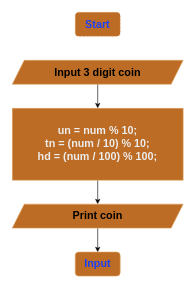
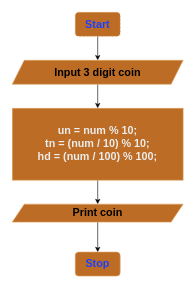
  <mxCell id="0" />
  <mxCell id="1" parent="0" />
+ <mxCell id="2" value="" style="edgeStyle=orthogonalEdgeStyle;rounded=0;orthogonalLoop=1;jettySize=auto;html=1;" edge="1" parent="1" source="3" target="7"><mxGeometry relative="1" as="geometry" /></mxCell>
  <mxCell id="3" value="&lt;font style=&quot;font-size: 18px; color: light-dark(rgb(26, 64, 255), rgb(0, 0, 0));&quot;&gt;&lt;b&gt;Start&lt;/b&gt;&lt;/font&gt;" style="rounded=1;whiteSpace=wrap;html=1;labelBackgroundColor=none;fillColor=#BC6C25;strokeColor=#DDA15E;fontColor=#FEFAE0;dashed=1;" vertex="1" parent="1"><mxGeometry x="125" y="20" width="75" height="40" as="geometry" /></mxCell>
  <mxCell id="4" value="" style="edgeStyle=orthogonalEdgeStyle;rounded=0;orthogonalLoop=1;jettySize=auto;html=1;" edge="1" parent="1" source="5" target="9"><mxGeometry relative="1" as="geometry" /></mxCell>
  <mxCell id="5" value="&lt;div&gt;&lt;font color=&quot;#ededed&quot;&gt;&lt;span style=&quot;font-size: 18px;&quot;&gt;&lt;b&gt;un = num % 10;&lt;/b&gt;&lt;/span&gt;&lt;/font&gt;&lt;/div&gt;&lt;div&gt;&lt;font color=&quot;#ededed&quot;&gt;&lt;span style=&quot;font-size: 18px;&quot;&gt;&lt;b&gt;tn = (num / 10) % 10;&lt;/b&gt;&lt;/span&gt;&lt;/font&gt;&lt;/div&gt;&lt;div&gt;&lt;font color=&quot;#ededed&quot;&gt;&lt;span style=&quot;font-size: 18px;&quot;&gt;&lt;b&gt;hd = (num / 100) % 100;&lt;/b&gt;&lt;/span&gt;&lt;/font&gt;&lt;/div&gt;" style="rounded=0;whiteSpace=wrap;html=1;strokeColor=#DDA15E;fontColor=#FEFAE0;fillColor=#BC6C25;labelBackgroundColor=none;" vertex="1" parent="1"><mxGeometry x="20" y="180" width="285" height="120" as="geometry" /></mxCell>
  <mxCell id="6" value="" style="edgeStyle=orthogonalEdgeStyle;rounded=0;orthogonalLoop=1;jettySize=auto;html=1;" edge="1" parent="1" source="7" target="5"><mxGeometry relative="1" as="geometry" /></mxCell>
  <mxCell id="7" value="&lt;b style=&quot;color: rgb(0, 0, 0); font-size: 18px;&quot;&gt;Input 3 digit coin&lt;/b&gt;" style="shape=parallelogram;perimeter=parallelogramPerimeter;whiteSpace=wrap;html=1;fixedSize=1;labelBackgroundColor=none;fillColor=#BC6C25;strokeColor=#DDA15E;fontColor=#FEFAE0;" vertex="1" parent="1"><mxGeometry x="20" y="100" width="285" height="40" as="geometry" /></mxCell>
  <mxCell id="8" value="" style="edgeStyle=orthogonalEdgeStyle;rounded=0;orthogonalLoop=1;jettySize=auto;html=1;" edge="1" parent="1" source="9" target="10"><mxGeometry relative="1" as="geometry" /></mxCell>
- <mxCell id="9" value="&lt;b style=&quot;color: rgb(0, 0, 0); font-size: 18px;&quot;&gt;Print coin&lt;/b&gt;" style="shape=parallelogram;perimeter=parallelogramPerimeter;whiteSpace=wrap;html=1;fixedSize=1;labelBackgroundColor=none;fillColor=#BC6C25;strokeColor=#DDA15E;fontColor=#FEFAE0;" vertex="1" parent="1"><mxGeometry x="20" y="340" width="285" height="40" as="geometry" /></mxCell>
- <mxCell id="10" value="&lt;font style=&quot;font-size: 18px; color: light-dark(rgb(26, 64, 255), rgb(0, 0, 0));&quot;&gt;&lt;b&gt;Input&lt;/b&gt;&lt;/font&gt;" style="rounded=1;whiteSpace=wrap;html=1;labelBackgroundColor=none;fillColor=#BC6C25;strokeColor=#DDA15E;fontColor=#FEFAE0;" vertex="1" parent="1"><mxGeometry x="125" y="420" width="75" height="40" as="geometry" /></mxCell>
+ <mxCell id="9" value="&lt;b style=&quot;color: rgb(0, 0, 0); font-size: 18px;&quot;&gt;Print coin&lt;/b&gt;" style="shape=parallelogram;perimeter=parallelogramPerimeter;whiteSpace=wrap;html=1;fixedSize=1;labelBackgroundColor=none;fillColor=#BC6C25;strokeColor=#DDA15E;fontColor=#FEFAE0;" vertex="1" parent="1"><mxGeometry x="20" y="340" width="285" height="30" as="geometry" /></mxCell>
+ <mxCell id="10" value="&lt;font style=&quot;font-size: 18px; color: light-dark(rgb(26, 64, 255), rgb(0, 0, 0));&quot;&gt;&lt;b&gt;Stop&lt;/b&gt;&lt;/font&gt;" style="rounded=1;whiteSpace=wrap;html=1;labelBackgroundColor=none;fillColor=#BC6C25;strokeColor=#DDA15E;fontColor=#FEFAE0;" vertex="1" parent="1"><mxGeometry x="125" y="420" width="75" height="40" as="geometry" /></mxCell>
